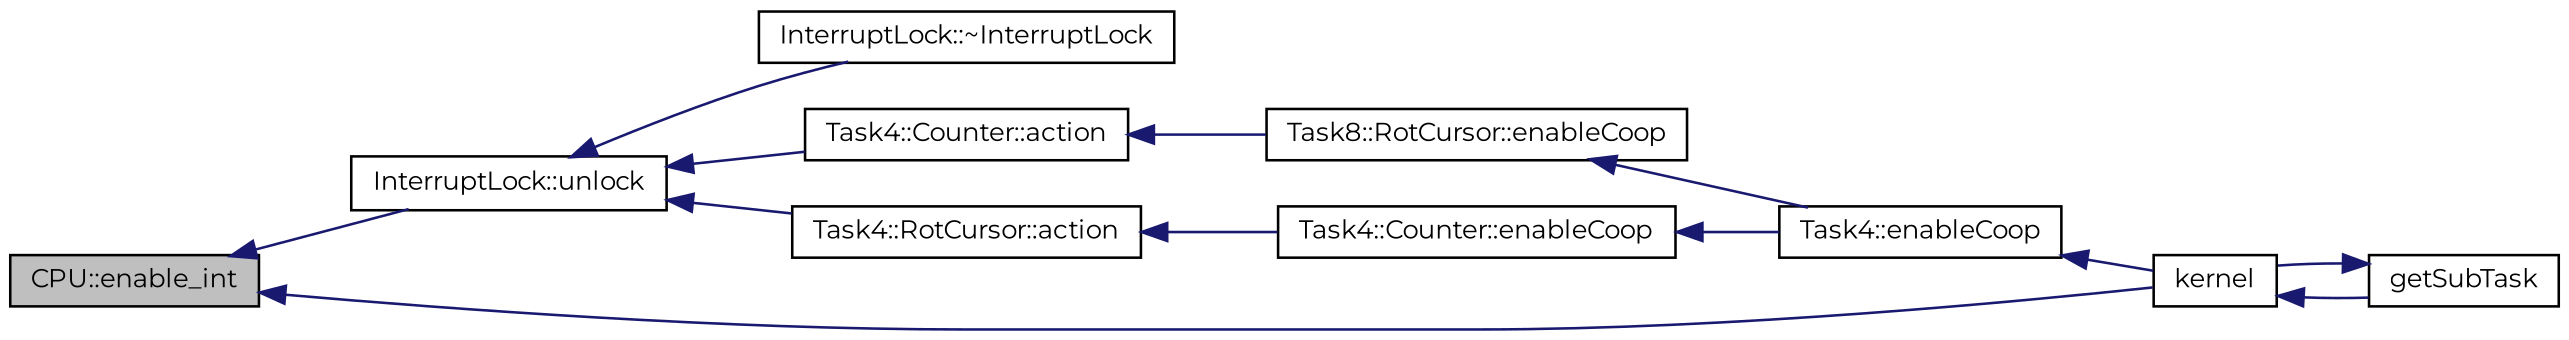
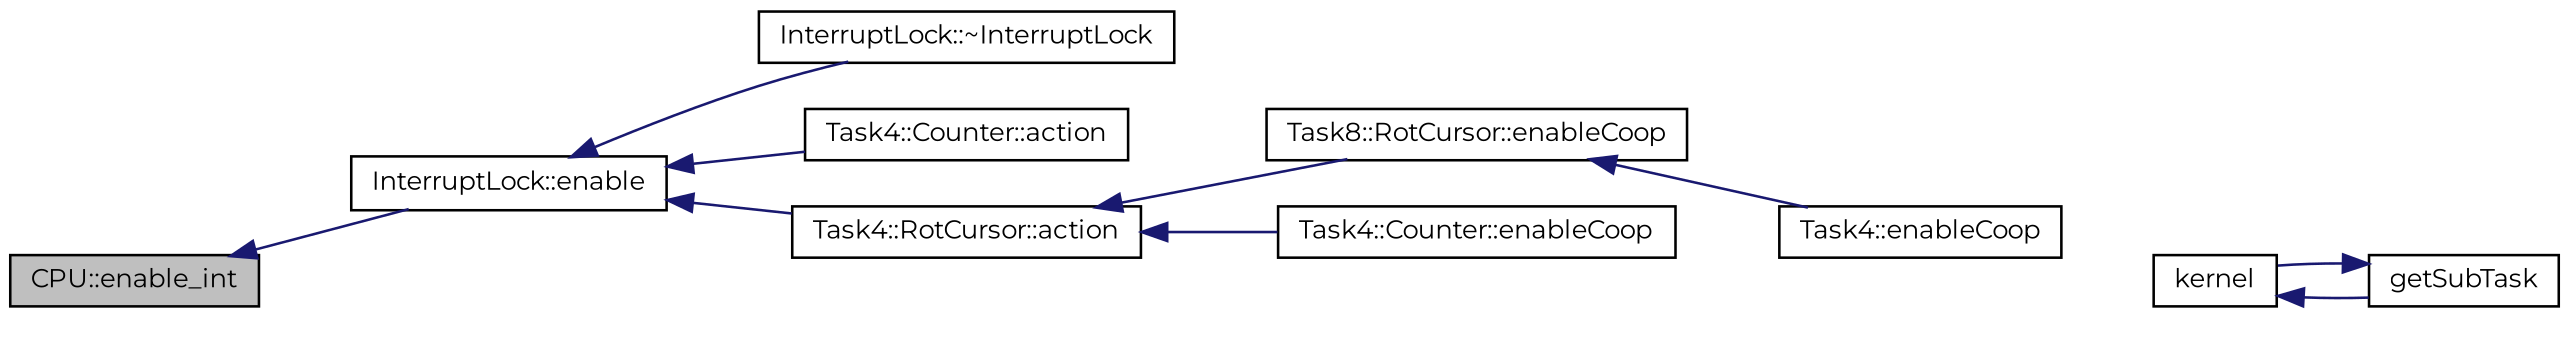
  digraph {
    fontname=Montserrat
    rankdir=LR
    node [color=black fontname=Montserrat fontsize=10 shape=record]
    edge [color=midnightblue dir=back fontname=Montserrat fontsize=10 labelfontname=Helvetica labelfontsize=10 style=solid]
    n1 [fillcolor=grey75 fontcolor=black height=0.2 label="CPU::enable_int" style=filled width=0.4]
-   n2 [height=0.2 label="InterruptLock::unlock" width=0.4]
+   n2 [height=0.2 label="InterruptLock::enable" width=0.4]
    n3 [height=0.2 label=kernel width=0.4]
    n4 [height=0.2 label="InterruptLock::~InterruptLock" width=0.4]
    n5 [height=0.2 label="Task4::RotCursor::action" width=0.4]
    n6 [height=0.2 label="Task4::Counter::action" width=0.4]
    n7 [height=0.2 label=getSubTask width=0.4]
    n8 [height=0.2 label="Task8::RotCursor::enableCoop" width=0.4]
    n9 [height=0.2 label="Task4::Counter::enableCoop" width=0.4]
    n10 [height=0.2 label="Task4::enableCoop" width=0.4]
    n1 -> n2
-   n1 -> n3
    n2 -> n4
    n2 -> n5
    n2 -> n6
    n3 -> n7
-   n6 -> n8
+   n5 -> n8
    n5 -> n9
    n7 -> n3
    n8 -> n10
-   n9 -> n10
-   n10 -> n3
  }
